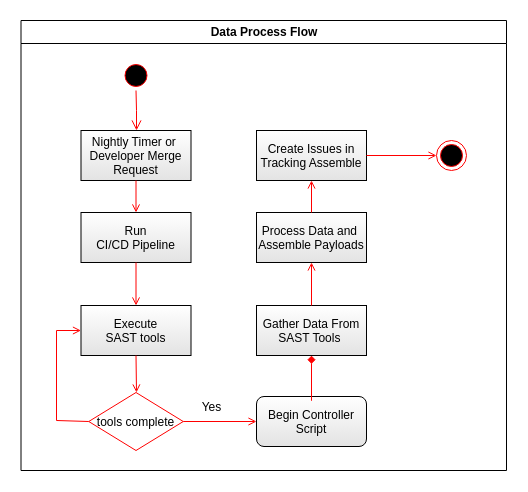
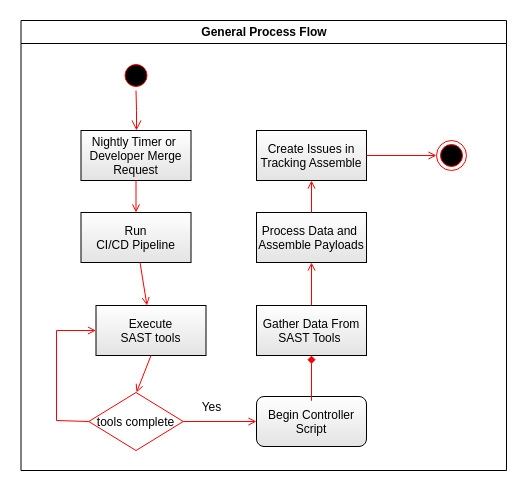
  <mxCell id="0" />
  <mxCell id="1" parent="0" />
- <mxCell id="2" value="Data Process Flow" style="swimlane;whiteSpace=wrap;swimlaneFillColor=none;" parent="1" vertex="1"><mxGeometry x="20.5" y="20" width="485.5" height="450" as="geometry" /></mxCell>
+ <mxCell id="2" value="General Process Flow" style="swimlane;whiteSpace=wrap;swimlaneFillColor=none;" parent="1" vertex="1"><mxGeometry x="20.5" y="20" width="485.5" height="450" as="geometry" /></mxCell>
  <mxCell id="3" value="" style="ellipse;shape=startState;fillColor=#000000;strokeColor=#ff0000;" parent="2" vertex="1"><mxGeometry x="100" y="40" width="30" height="30" as="geometry" /></mxCell>
  <mxCell id="4" value="" style="edgeStyle=elbowEdgeStyle;elbow=horizontal;verticalAlign=bottom;endArrow=open;endSize=8;strokeColor=#FF0000;endFill=1;rounded=0" parent="2" source="3" target="5" edge="1"><mxGeometry x="100" y="40" as="geometry"><mxPoint x="115" y="110" as="targetPoint" /></mxGeometry></mxCell>
  <mxCell id="5" value="Nightly Timer or &#10;Developer Merge&#10;Request" style="gradientColor=#E3E3E3;gradientDirection=south;fillColor=default;" parent="2" vertex="1"><mxGeometry x="60" y="110" width="110" height="50" as="geometry" /></mxCell>
  <mxCell id="6" value="Run &#10;CI/CD Pipeline" style="gradientColor=#e3e3e3;" parent="2" vertex="1"><mxGeometry x="60" y="192" width="110" height="50" as="geometry" /></mxCell>
  <mxCell id="7" value="" style="endArrow=open;strokeColor=#FF0000;endFill=1;rounded=0" parent="2" source="5" target="6" edge="1"><mxGeometry relative="1" as="geometry" /></mxCell>
- <mxCell id="8" value="Execute&#10;SAST tools" style="gradientColor=#e3e3e3;" parent="2" vertex="1"><mxGeometry x="60" y="285" width="110" height="50" as="geometry" /></mxCell>
+ <mxCell id="8" value="Execute&#10;SAST tools" style="gradientColor=#e3e3e3;" parent="2" vertex="1"><mxGeometry x="75" y="285" width="110" height="50" as="geometry" /></mxCell>
  <mxCell id="9" value="" style="endArrow=open;strokeColor=#FF0000;endFill=1;rounded=0" parent="2" source="6" target="8" edge="1"><mxGeometry relative="1" as="geometry" /></mxCell>
  <mxCell id="10" value="tools complete" style="rhombus;fillColor=#ffffff;strokeColor=#ff0000;" parent="2" vertex="1"><mxGeometry x="67.75" y="372" width="94.5" height="58" as="geometry" /></mxCell>
  <mxCell id="11" value="" style="endArrow=open;strokeColor=#FF0000;endFill=1;rounded=0;exitX=0.5;exitY=1;exitDx=0;exitDy=0;entryX=0.5;entryY=0;entryDx=0;entryDy=0;" parent="2" source="8" target="10" edge="1"><mxGeometry relative="1" as="geometry"><mxPoint x="125" y="280" as="sourcePoint" /><mxPoint x="125" y="335" as="targetPoint" /><Array as="points"><mxPoint x="115.5" y="372" /></Array></mxGeometry></mxCell>
  <mxCell id="12" value="" style="endArrow=open;strokeColor=#FF0000;endFill=1;rounded=0;exitX=0;exitY=0.5;exitDx=0;exitDy=0;entryX=0;entryY=0.5;entryDx=0;entryDy=0;" parent="2" source="10" target="8" edge="1"><mxGeometry relative="1" as="geometry"><mxPoint x="125" y="345" as="sourcePoint" /><mxPoint x="45.5" y="302" as="targetPoint" /><Array as="points"><mxPoint x="35.5" y="400" /><mxPoint x="35.5" y="310" /></Array></mxGeometry></mxCell>
  <mxCell id="13" value="Yes" style="text;html=1;align=center;verticalAlign=middle;resizable=0;points=[];autosize=1;strokeColor=none;fillColor=none;" parent="2" vertex="1"><mxGeometry x="170" y="372" width="40" height="30" as="geometry" /></mxCell>
  <mxCell id="14" value="Begin Controller&#10;Script" style="fillColor=#FFFFFF;gradientColor=#E3E3E3;rounded=1;" parent="2" vertex="1"><mxGeometry x="235.5" y="376" width="110" height="50" as="geometry" /></mxCell>
  <mxCell id="15" value="Gather Data From&#10;SAST Tools " style="gradientColor=#E3E3E3;gradientDirection=south;fillColor=default;" parent="2" vertex="1"><mxGeometry x="235.5" y="285" width="110" height="50" as="geometry" /></mxCell>
  <mxCell id="16" value="Process Data and &#10;Assemble Payloads" style="gradientColor=#E3E3E3;gradientDirection=south;fillColor=default;" parent="2" vertex="1"><mxGeometry x="235.5" y="192" width="110" height="50" as="geometry" /></mxCell>
  <mxCell id="17" value="" style="endArrow=open;strokeColor=#FF0000;endFill=1;rounded=0;exitX=0.5;exitY=0;exitDx=0;exitDy=0;entryX=0.5;entryY=1;entryDx=0;entryDy=0;" parent="2" source="15" target="16" edge="1"><mxGeometry relative="1" as="geometry"><mxPoint x="300.5" y="396" as="sourcePoint" /><mxPoint x="300.5" y="352" as="targetPoint" /><Array as="points" /></mxGeometry></mxCell>
  <mxCell id="18" value="Create Issues in&#10;Tracking Assemble" style="gradientColor=#E3E3E3;gradientDirection=south;fillColor=default;" parent="2" vertex="1"><mxGeometry x="235.5" y="110" width="110" height="50" as="geometry" /></mxCell>
  <mxCell id="19" value="" style="endArrow=diamond;strokeColor=#FF0000;endFill=1;rounded=0;exitX=0.5;exitY=0;exitDx=0;exitDy=0;entryX=0.5;entryY=1;entryDx=0;entryDy=0;" parent="2" source="14" target="15" edge="1"><mxGeometry relative="1" as="geometry"><mxPoint x="172.5" y="429" as="sourcePoint" /><mxPoint x="290.5" y="350" as="targetPoint" /><Array as="points"><mxPoint x="290.5" y="380" /></Array></mxGeometry></mxCell>
  <mxCell id="20" value="" style="endArrow=open;strokeColor=#FF0000;endFill=1;rounded=0;exitX=0.5;exitY=0;exitDx=0;exitDy=0;entryX=0.5;entryY=1;entryDx=0;entryDy=0;" parent="2" source="16" target="18" edge="1"><mxGeometry relative="1" as="geometry"><mxPoint x="301" y="295" as="sourcePoint" /><mxPoint x="301" y="252" as="targetPoint" /><Array as="points" /></mxGeometry></mxCell>
  <mxCell id="21" value="" style="ellipse;shape=endState;fillColor=#000000;strokeColor=#ff0000" parent="2" vertex="1"><mxGeometry x="415.5" y="120" width="30" height="30" as="geometry" /></mxCell>
  <mxCell id="22" value="" style="endArrow=open;strokeColor=#FF0000;endFill=1;rounded=0;exitX=1;exitY=0.5;exitDx=0;exitDy=0;entryX=0;entryY=0.5;entryDx=0;entryDy=0;" parent="2" source="18" target="21" edge="1"><mxGeometry relative="1" as="geometry"><mxPoint x="301" y="295" as="sourcePoint" /><mxPoint x="301" y="252" as="targetPoint" /><Array as="points" /></mxGeometry></mxCell>
  <mxCell id="23" value="" style="endArrow=open;strokeColor=#FF0000;endFill=1;rounded=0;exitX=1;exitY=0.5;exitDx=0;exitDy=0;entryX=0;entryY=0.5;entryDx=0;entryDy=0;" parent="2" source="10" target="14" edge="1"><mxGeometry relative="1" as="geometry"><mxPoint x="125" y="353" as="sourcePoint" /><mxPoint x="235.5" y="419" as="targetPoint" /><Array as="points" /></mxGeometry></mxCell>
